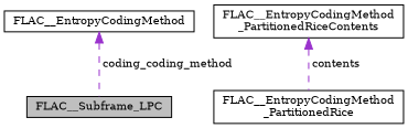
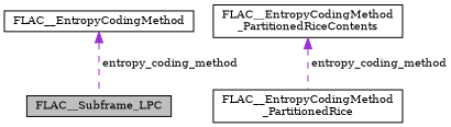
  digraph {
    fontname="DejaVu Serif"
    node [color=black fillcolor=white fontname="DejaVu Serif" fontsize=10 shape=record style=filled]
    edge [color=darkorchid3 dir=back fontname="DejaVu Serif" fontsize=10 labelfontname=Helvetica labelfontsize=10 style=dashed]
    n1 [fillcolor=grey75 fontcolor=black height=0.2 label=FLAC__Subframe_LPC width=0.4]
    n2 [height=0.2 label=FLAC__EntropyCodingMethod width=0.4]
    n3 [height=0.2 label="FLAC__EntropyCodingMethod\l_PartitionedRice" width=0.4]
    n4 [height=0.2 label="FLAC__EntropyCodingMethod\l_PartitionedRiceContents" width=0.4]
-   n2 -> n1 [label=" coding_coding_method"]
-   n4 -> n3 [label=" contents"]
+   n2 -> n1 [label=" entropy_coding_method"]
+   n4 -> n3 [label=" entropy_coding_method"]
  }
